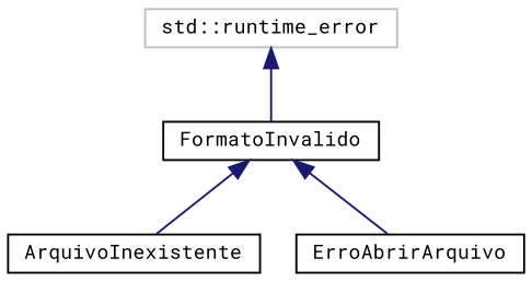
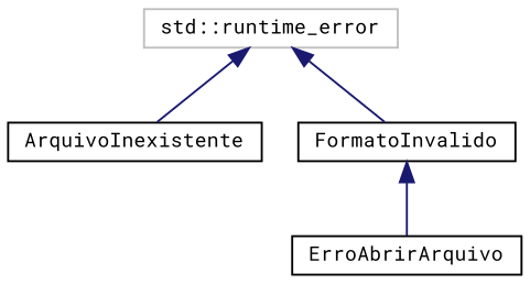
  digraph {
    fontname="Roboto Mono"
    rankdir=TB
    node [color=black fillcolor=white fontname="Roboto Mono" fontsize=10 shape=record style=filled]
    edge [color=midnightblue dir=back fontname="Roboto Mono" fontsize=10 labelfontname=Helvetica labelfontsize=10 style=solid]
    n1 [color=grey75 height=0.2 label="std::runtime_error" width=0.4]
    n2 [height=0.2 label=ArquivoInexistente width=0.4]
    n3 [height=0.2 label=FormatoInvalido width=0.4]
    n4 [height=0.2 label=ErroAbrirArquivo width=0.4]
-   n3 -> n2
+   n1 -> n2
    n1 -> n3
    n3 -> n4
  }
